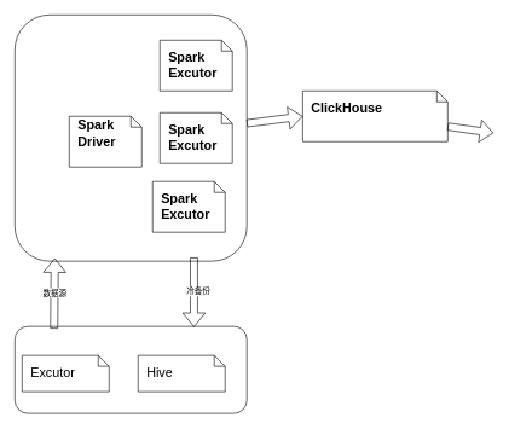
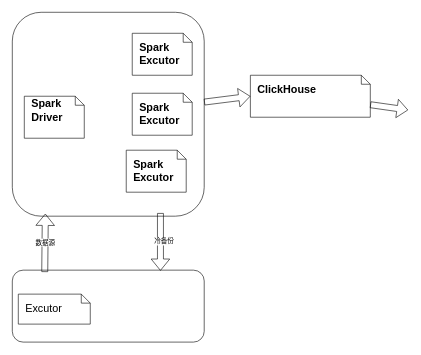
  <mxCell id="0" style=";html=1;" />
  <mxCell id="1" style=";html=1;" parent="0" />
  <mxCell id="2" value="" style="rounded=1;whiteSpace=wrap;html=1;" parent="1" vertex="1"><mxGeometry x="20" y="450" width="320" height="120" as="geometry" /></mxCell>
  <mxCell id="3" value="" style="rounded=1;whiteSpace=wrap;html=1;" parent="1" vertex="1"><mxGeometry x="20" y="20" width="320" height="340" as="geometry" /></mxCell>
- <mxCell id="4" value="&lt;div style=&quot;font-size: 18px;&quot;&gt;&lt;font style=&quot;font-size: 18px;&quot;&gt;&lt;b&gt;Spark&lt;/b&gt;&lt;/font&gt;&lt;/div&gt;&lt;div style=&quot;font-size: 18px;&quot;&gt;&lt;font style=&quot;font-size: 18px;&quot;&gt;&lt;b&gt;Driver&lt;/b&gt;&lt;/font&gt;&lt;/div&gt;&lt;div style=&quot;font-size: 18px;&quot;&gt;&lt;font style=&quot;font-size: 18px;&quot;&gt;&lt;b&gt;&lt;br&gt;&lt;/b&gt;&lt;/font&gt;&lt;/div&gt;" style="shape=note;size=15;align=left;spacingLeft=10;html=1;whiteSpace=wrap;strokeWidth=1;fontSize=12;" parent="1" vertex="1"><mxGeometry x="95" y="160" width="100" height="70" as="geometry" /></mxCell>
+ <mxCell id="4" value="&lt;div style=&quot;font-size: 18px;&quot;&gt;&lt;font style=&quot;font-size: 18px;&quot;&gt;&lt;b&gt;Spark&lt;/b&gt;&lt;/font&gt;&lt;/div&gt;&lt;div style=&quot;font-size: 18px;&quot;&gt;&lt;font style=&quot;font-size: 18px;&quot;&gt;&lt;b&gt;Driver&lt;/b&gt;&lt;/font&gt;&lt;/div&gt;&lt;div style=&quot;font-size: 18px;&quot;&gt;&lt;font style=&quot;font-size: 18px;&quot;&gt;&lt;b&gt;&lt;br&gt;&lt;/b&gt;&lt;/font&gt;&lt;/div&gt;" style="shape=note;size=15;align=left;spacingLeft=10;html=1;whiteSpace=wrap;strokeWidth=1;fontSize=12;" parent="1" vertex="1"><mxGeometry x="40" y="160" width="100" height="70" as="geometry" /></mxCell>
  <mxCell id="5" value="&lt;div style=&quot;font-size: 18px;&quot;&gt;&lt;font style=&quot;font-size: 18px;&quot;&gt;&lt;b&gt;ClickHouse&lt;/b&gt;&lt;/font&gt;&lt;/div&gt;&lt;div style=&quot;font-size: 18px;&quot;&gt;&lt;font style=&quot;font-size: 18px;&quot;&gt;&lt;b&gt;&lt;br&gt;&lt;/b&gt;&lt;/font&gt;&lt;/div&gt;" style="shape=note;size=15;align=left;spacingLeft=10;html=1;whiteSpace=wrap;strokeWidth=1;fontSize=12;" parent="1" vertex="1"><mxGeometry x="417" y="125" width="200" height="70" as="geometry" /></mxCell>
  <mxCell id="6" value="&lt;div style=&quot;font-size: 18px;&quot;&gt;&lt;font style=&quot;font-size: 18px;&quot;&gt;&lt;b&gt;Spark&lt;/b&gt;&lt;/font&gt;&lt;/div&gt;&lt;div style=&quot;font-size: 18px;&quot;&gt;&lt;font style=&quot;font-size: 18px;&quot;&gt;&lt;b&gt;Excutor&lt;br&gt;&lt;/b&gt;&lt;/font&gt;&lt;/div&gt;" style="shape=note;size=15;align=left;spacingLeft=10;html=1;whiteSpace=wrap;strokeWidth=1;fontSize=12;" parent="1" vertex="1"><mxGeometry x="220" y="55" width="100" height="70" as="geometry" /></mxCell>
  <mxCell id="7" value="&lt;div style=&quot;font-size: 18px;&quot;&gt;&lt;font style=&quot;font-size: 18px;&quot;&gt;&lt;b&gt;Spark&lt;/b&gt;&lt;/font&gt;&lt;/div&gt;&lt;div style=&quot;font-size: 18px;&quot;&gt;&lt;font style=&quot;font-size: 18px;&quot;&gt;&lt;b&gt;Excutor&lt;br&gt;&lt;/b&gt;&lt;/font&gt;&lt;/div&gt;" style="shape=note;size=15;align=left;spacingLeft=10;html=1;whiteSpace=wrap;strokeWidth=1;fontSize=12;" parent="1" vertex="1"><mxGeometry x="220" y="155" width="100" height="70" as="geometry" /></mxCell>
  <mxCell id="8" value="&lt;div style=&quot;font-size: 18px;&quot;&gt;&lt;font style=&quot;font-size: 18px;&quot;&gt;&lt;b&gt;Spark&lt;/b&gt;&lt;/font&gt;&lt;/div&gt;&lt;div style=&quot;font-size: 18px;&quot;&gt;&lt;font style=&quot;font-size: 18px;&quot;&gt;&lt;b&gt;Excutor&lt;br&gt;&lt;/b&gt;&lt;/font&gt;&lt;/div&gt;" style="shape=note;size=15;align=left;spacingLeft=10;html=1;whiteSpace=wrap;strokeWidth=1;fontSize=12;" parent="1" vertex="1"><mxGeometry x="210" y="250" width="100" height="70" as="geometry" /></mxCell>
  <mxCell id="9" value="&lt;font style=&quot;font-size: 18px;&quot;&gt;Excutor&lt;/font&gt;" style="shape=note;size=15;align=left;spacingLeft=10;html=1;whiteSpace=wrap;strokeWidth=1;fontSize=12;" parent="1" vertex="1"><mxGeometry x="30" y="490" width="120" height="50" as="geometry" /></mxCell>
- <mxCell id="10" value="&lt;font style=&quot;font-size: 18px;&quot;&gt;Hive&lt;/font&gt;" style="shape=note;size=15;align=left;spacingLeft=10;html=1;whiteSpace=wrap;strokeWidth=1;fontSize=12;" parent="1" vertex="1"><mxGeometry x="190" y="490" width="120" height="50" as="geometry" /></mxCell>
  <mxCell id="11" value="" style="shape=flexArrow;endArrow=classic;html=1;rounded=0;exitX=0.169;exitY=0.025;exitDx=0;exitDy=0;exitPerimeter=0;entryX=0.172;entryY=0.988;entryDx=0;entryDy=0;entryPerimeter=0;" parent="1" source="2" target="3" edge="1"><mxGeometry width="50" height="50" relative="1" as="geometry"><mxPoint x="280" y="300" as="sourcePoint" /><mxPoint x="330" y="250" as="targetPoint" /><Array as="points" /></mxGeometry></mxCell>
  <mxCell id="12" value="数据源" style="edgeLabel;html=1;align=center;verticalAlign=middle;resizable=0;points=[];" parent="11" vertex="1" connectable="0"><mxGeometry x="0.03" relative="1" as="geometry"><mxPoint as="offset" /></mxGeometry></mxCell>
  <mxCell id="13" value="" style="shape=flexArrow;endArrow=classic;html=1;rounded=0;entryX=0.772;entryY=0.008;entryDx=0;entryDy=0;entryPerimeter=0;exitX=0.772;exitY=0.985;exitDx=0;exitDy=0;exitPerimeter=0;" parent="1" source="3" target="2" edge="1"><mxGeometry width="50" height="50" relative="1" as="geometry"><mxPoint x="267" y="370" as="sourcePoint" /><mxPoint x="300" y="450" as="targetPoint" /></mxGeometry></mxCell>
  <mxCell id="14" value="Text" style="edgeLabel;html=1;align=center;verticalAlign=middle;resizable=0;points=[];" parent="13" vertex="1" connectable="0"><mxGeometry x="-0.019" relative="1" as="geometry"><mxPoint as="offset" /></mxGeometry></mxCell>
  <mxCell id="15" value="&lt;div&gt;冷备份&lt;/div&gt;" style="edgeLabel;html=1;align=center;verticalAlign=middle;resizable=0;points=[];" parent="13" vertex="1" connectable="0"><mxGeometry x="-0.019" y="5" relative="1" as="geometry"><mxPoint as="offset" /></mxGeometry></mxCell>
  <mxCell id="16" value="" style="shape=flexArrow;endArrow=classic;html=1;rounded=0;entryX=0;entryY=0.5;entryDx=0;entryDy=0;entryPerimeter=0;" parent="1" source="3" target="5" edge="1"><mxGeometry width="50" height="50" relative="1" as="geometry"><mxPoint x="350" y="180" as="sourcePoint" /><mxPoint x="410" y="170" as="targetPoint" /></mxGeometry></mxCell>
  <mxCell id="17" value="" style="shape=flexArrow;endArrow=classic;html=1;rounded=0;width=10;endSize=5.67;" parent="1" source="5" edge="1"><mxGeometry width="50" height="50" relative="1" as="geometry"><mxPoint x="622" y="183" as="sourcePoint" /><mxPoint x="680" y="183" as="targetPoint" /></mxGeometry></mxCell>
